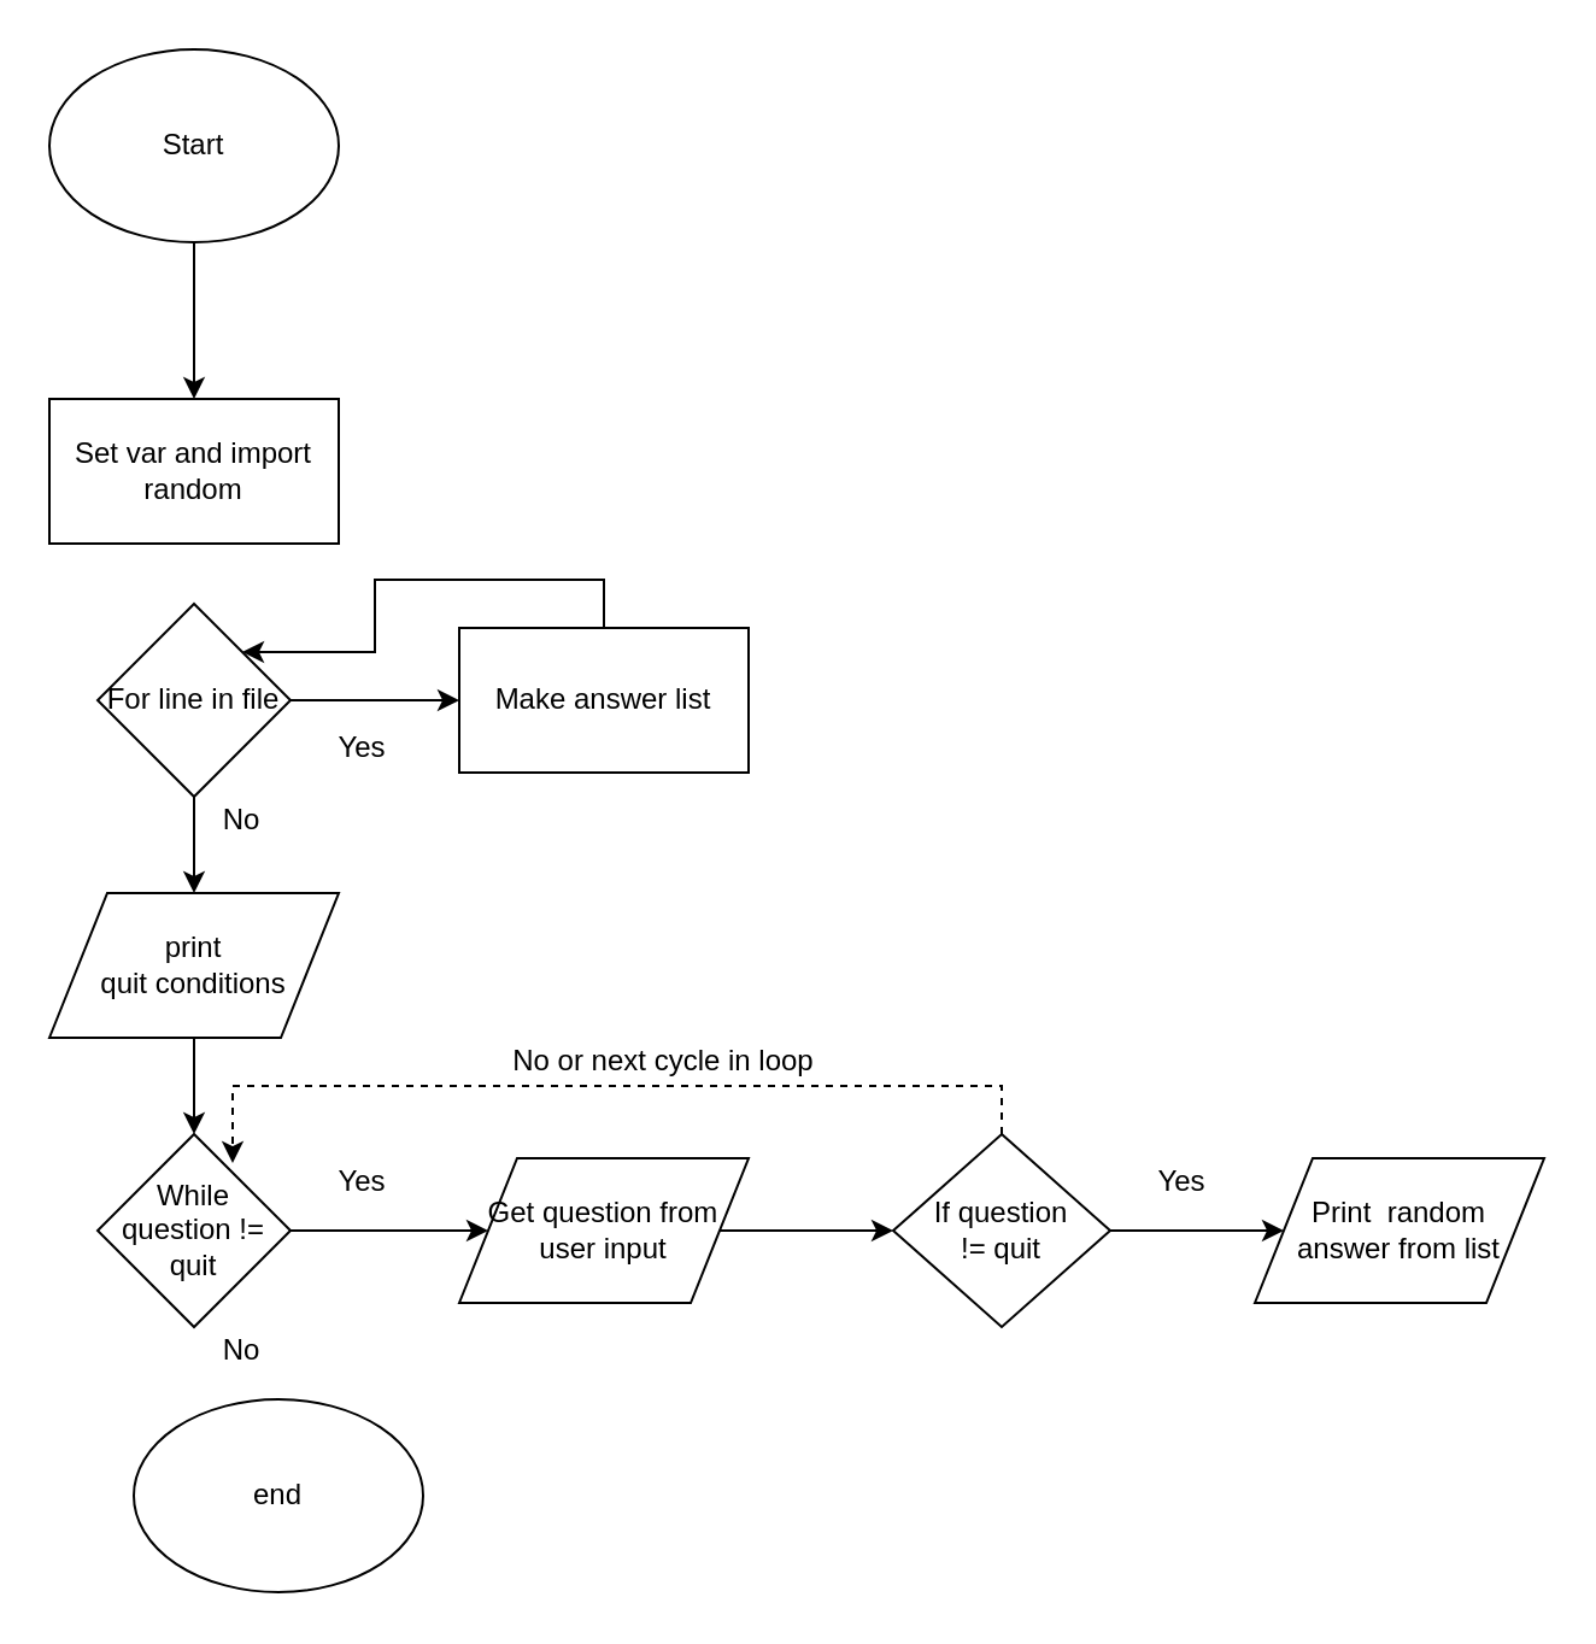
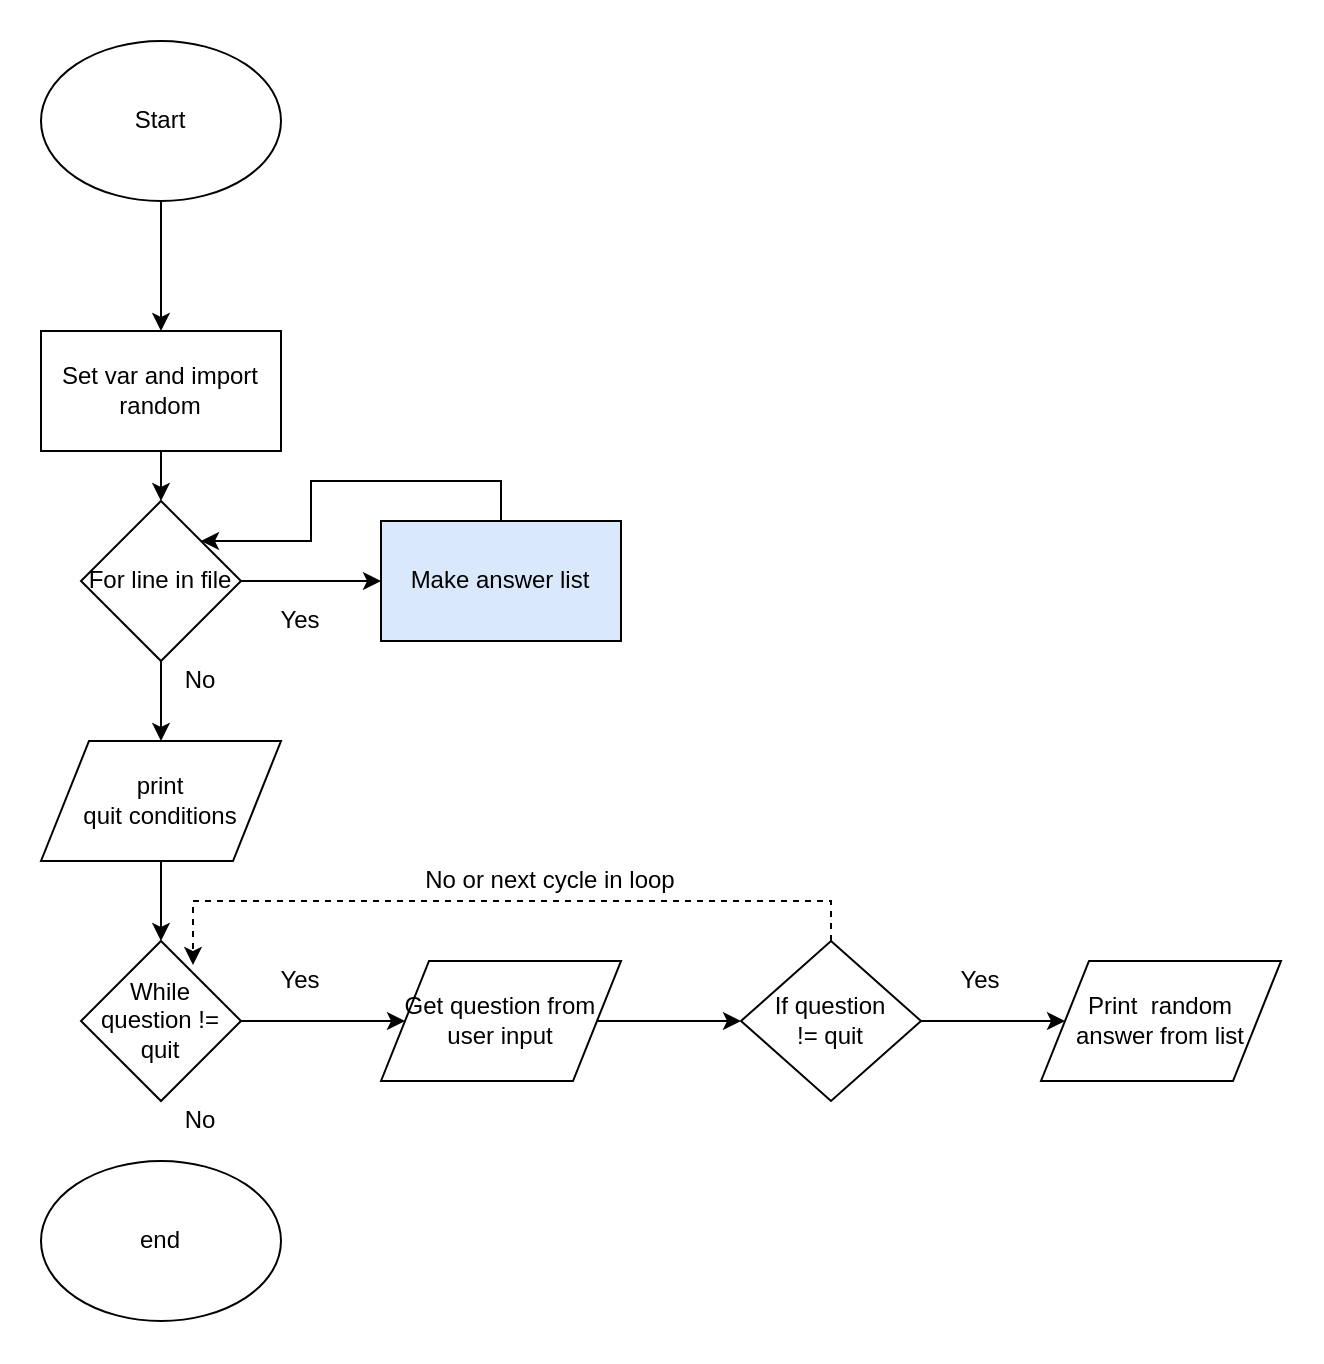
  <mxCell id="0" />
  <mxCell id="1" parent="0" />
  <mxCell id="2" style="edgeStyle=orthogonalEdgeStyle;rounded=0;orthogonalLoop=1;jettySize=auto;html=1;entryX=0.5;entryY=0;entryDx=0;entryDy=0;" edge="1" parent="1" source="3" target="5"><mxGeometry relative="1" as="geometry" /></mxCell>
  <mxCell id="3" value="Start" style="ellipse;whiteSpace=wrap;html=1;" vertex="1" parent="1"><mxGeometry x="20" y="20" width="120" height="80" as="geometry" /></mxCell>
+ <mxCell id="4" style="edgeStyle=orthogonalEdgeStyle;rounded=0;orthogonalLoop=1;jettySize=auto;html=1;entryX=0.5;entryY=0;entryDx=0;entryDy=0;" edge="1" parent="1" source="5" target="8"><mxGeometry relative="1" as="geometry" /></mxCell>
  <mxCell id="5" value="Set var and import random" style="rounded=0;whiteSpace=wrap;html=1;" vertex="1" parent="1"><mxGeometry x="20" y="165" width="120" height="60" as="geometry" /></mxCell>
  <mxCell id="6" style="edgeStyle=orthogonalEdgeStyle;rounded=0;orthogonalLoop=1;jettySize=auto;html=1;entryX=0;entryY=0.5;entryDx=0;entryDy=0;" edge="1" parent="1" source="8" target="10"><mxGeometry relative="1" as="geometry" /></mxCell>
  <mxCell id="7" style="edgeStyle=orthogonalEdgeStyle;rounded=0;orthogonalLoop=1;jettySize=auto;html=1;entryX=0.5;entryY=0;entryDx=0;entryDy=0;" edge="1" parent="1" source="8" target="12"><mxGeometry relative="1" as="geometry" /></mxCell>
  <mxCell id="8" value="For line in file" style="rhombus;whiteSpace=wrap;html=1;" vertex="1" parent="1"><mxGeometry x="40" y="250" width="80" height="80" as="geometry" /></mxCell>
  <mxCell id="9" style="edgeStyle=orthogonalEdgeStyle;rounded=0;orthogonalLoop=1;jettySize=auto;html=1;entryX=1;entryY=0;entryDx=0;entryDy=0;exitX=0.5;exitY=0;exitDx=0;exitDy=0;" edge="1" parent="1" source="10" target="8"><mxGeometry relative="1" as="geometry" /></mxCell>
- <mxCell id="10" value="Make answer list" style="rounded=0;whiteSpace=wrap;html=1;" vertex="1" parent="1"><mxGeometry x="190" y="260" width="120" height="60" as="geometry" /></mxCell>
+ <mxCell id="10" value="Make answer list" style="rounded=0;whiteSpace=wrap;html=1;fillColor=#dae8fc;" vertex="1" parent="1"><mxGeometry x="190" y="260" width="120" height="60" as="geometry" /></mxCell>
  <mxCell id="11" style="edgeStyle=orthogonalEdgeStyle;rounded=0;orthogonalLoop=1;jettySize=auto;html=1;entryX=0.5;entryY=0;entryDx=0;entryDy=0;" edge="1" parent="1" source="12" target="14"><mxGeometry relative="1" as="geometry" /></mxCell>
  <mxCell id="12" value="print &lt;br&gt;quit conditions" style="shape=parallelogram;perimeter=parallelogramPerimeter;whiteSpace=wrap;html=1;" vertex="1" parent="1"><mxGeometry x="20" y="370" width="120" height="60" as="geometry" /></mxCell>
  <mxCell id="13" style="edgeStyle=orthogonalEdgeStyle;rounded=0;orthogonalLoop=1;jettySize=auto;html=1;" edge="1" parent="1" source="14" target="16"><mxGeometry relative="1" as="geometry" /></mxCell>
  <mxCell id="14" value="While question != quit" style="rhombus;whiteSpace=wrap;html=1;" vertex="1" parent="1"><mxGeometry x="40" y="470" width="80" height="80" as="geometry" /></mxCell>
  <mxCell id="15" style="edgeStyle=orthogonalEdgeStyle;rounded=0;orthogonalLoop=1;jettySize=auto;html=1;entryX=0;entryY=0.5;entryDx=0;entryDy=0;" edge="1" parent="1" source="16" target="19"><mxGeometry relative="1" as="geometry" /></mxCell>
  <mxCell id="16" value="Get question from user input" style="shape=parallelogram;perimeter=parallelogramPerimeter;whiteSpace=wrap;html=1;" vertex="1" parent="1"><mxGeometry x="190" y="480" width="120" height="60" as="geometry" /></mxCell>
  <mxCell id="17" style="edgeStyle=orthogonalEdgeStyle;rounded=0;orthogonalLoop=1;jettySize=auto;html=1;" edge="1" parent="1" source="19" target="20"><mxGeometry relative="1" as="geometry" /></mxCell>
  <mxCell id="18" style="edgeStyle=orthogonalEdgeStyle;rounded=0;orthogonalLoop=1;jettySize=auto;html=1;entryX=0.7;entryY=0.15;entryDx=0;entryDy=0;entryPerimeter=0;exitX=0.5;exitY=0;exitDx=0;exitDy=0;dashed=1;" edge="1" parent="1" source="19" target="14"><mxGeometry relative="1" as="geometry"><Array as="points"><mxPoint x="415" y="450" /><mxPoint x="96" y="450" /></Array></mxGeometry></mxCell>
  <mxCell id="19" value="If question &lt;br&gt;!= quit" style="rhombus;whiteSpace=wrap;html=1;" vertex="1" parent="1"><mxGeometry x="370" y="470" width="90" height="80" as="geometry" /></mxCell>
  <mxCell id="20" value="Print&amp;nbsp; random &lt;br&gt;answer from list" style="shape=parallelogram;perimeter=parallelogramPerimeter;whiteSpace=wrap;html=1;" vertex="1" parent="1"><mxGeometry x="520" y="480" width="120" height="60" as="geometry" /></mxCell>
- <mxCell id="21" value="end" style="ellipse;whiteSpace=wrap;html=1;" vertex="1" parent="1"><mxGeometry x="55" y="580" width="120" height="80" as="geometry" /></mxCell>
+ <mxCell id="21" value="end" style="ellipse;whiteSpace=wrap;html=1;" vertex="1" parent="1"><mxGeometry x="20" y="580" width="120" height="80" as="geometry" /></mxCell>
  <mxCell id="22" value="Yes" style="text;html=1;strokeColor=none;fillColor=none;align=center;verticalAlign=middle;whiteSpace=wrap;rounded=0;" vertex="1" parent="1"><mxGeometry x="130" y="300" width="40" height="20" as="geometry" /></mxCell>
  <mxCell id="23" value="Yes" style="text;html=1;strokeColor=none;fillColor=none;align=center;verticalAlign=middle;whiteSpace=wrap;rounded=0;" vertex="1" parent="1"><mxGeometry x="130" y="480" width="40" height="20" as="geometry" /></mxCell>
  <mxCell id="24" value="Yes" style="text;html=1;strokeColor=none;fillColor=none;align=center;verticalAlign=middle;whiteSpace=wrap;rounded=0;" vertex="1" parent="1"><mxGeometry x="470" y="480" width="40" height="20" as="geometry" /></mxCell>
  <mxCell id="25" value="No" style="text;html=1;strokeColor=none;fillColor=none;align=center;verticalAlign=middle;whiteSpace=wrap;rounded=0;" vertex="1" parent="1"><mxGeometry x="80" y="330" width="40" height="20" as="geometry" /></mxCell>
  <mxCell id="26" value="No" style="text;html=1;strokeColor=none;fillColor=none;align=center;verticalAlign=middle;whiteSpace=wrap;rounded=0;" vertex="1" parent="1"><mxGeometry x="80" y="550" width="40" height="20" as="geometry" /></mxCell>
  <mxCell id="27" value="No or next cycle in loop" style="text;html=1;strokeColor=none;fillColor=none;align=center;verticalAlign=middle;whiteSpace=wrap;rounded=0;" vertex="1" parent="1"><mxGeometry x="190" y="430" width="170" height="20" as="geometry" /></mxCell>
